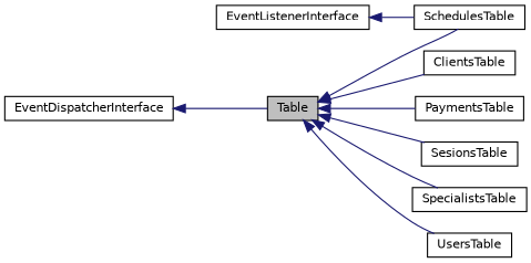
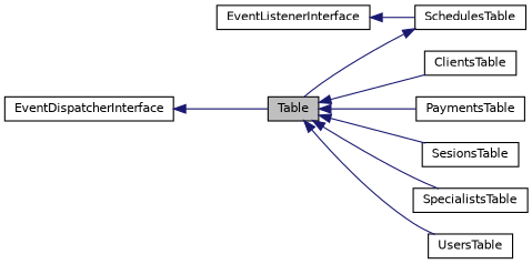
  digraph {
    rankdir=LR
    node [color=black fillcolor=white fontname=Helvetica fontsize=10 shape=record style=filled]
    edge [color=midnightblue dir=back fontname=Helvetica fontsize=10 labelfontname=Helvetica labelfontsize=10 style=solid]
    n1 [fillcolor=grey75 fontcolor=black height=0.2 label=Table width=0.4]
    n2 [height=0.2 label=ClientsTable width=0.4]
    n3 [height=0.2 label=PaymentsTable width=0.4]
    n4 [height=0.2 label=SchedulesTable width=0.4]
    n5 [height=0.2 label=SesionsTable width=0.4]
    n6 [height=0.2 label=SpecialistsTable width=0.4]
    n7 [height=0.2 label=UsersTable width=0.4]
    n8 [height=0.2 label=EventListenerInterface width=0.4]
    n9 [height=0.2 label=EventDispatcherInterface width=0.4]
    n1 -> n2
    n1 -> n3
-   n1 -> n4
+   n4 -> n1
    n1 -> n5
    n1 -> n6
    n1 -> n7
    n8 -> n4
    n9 -> n1
  }
